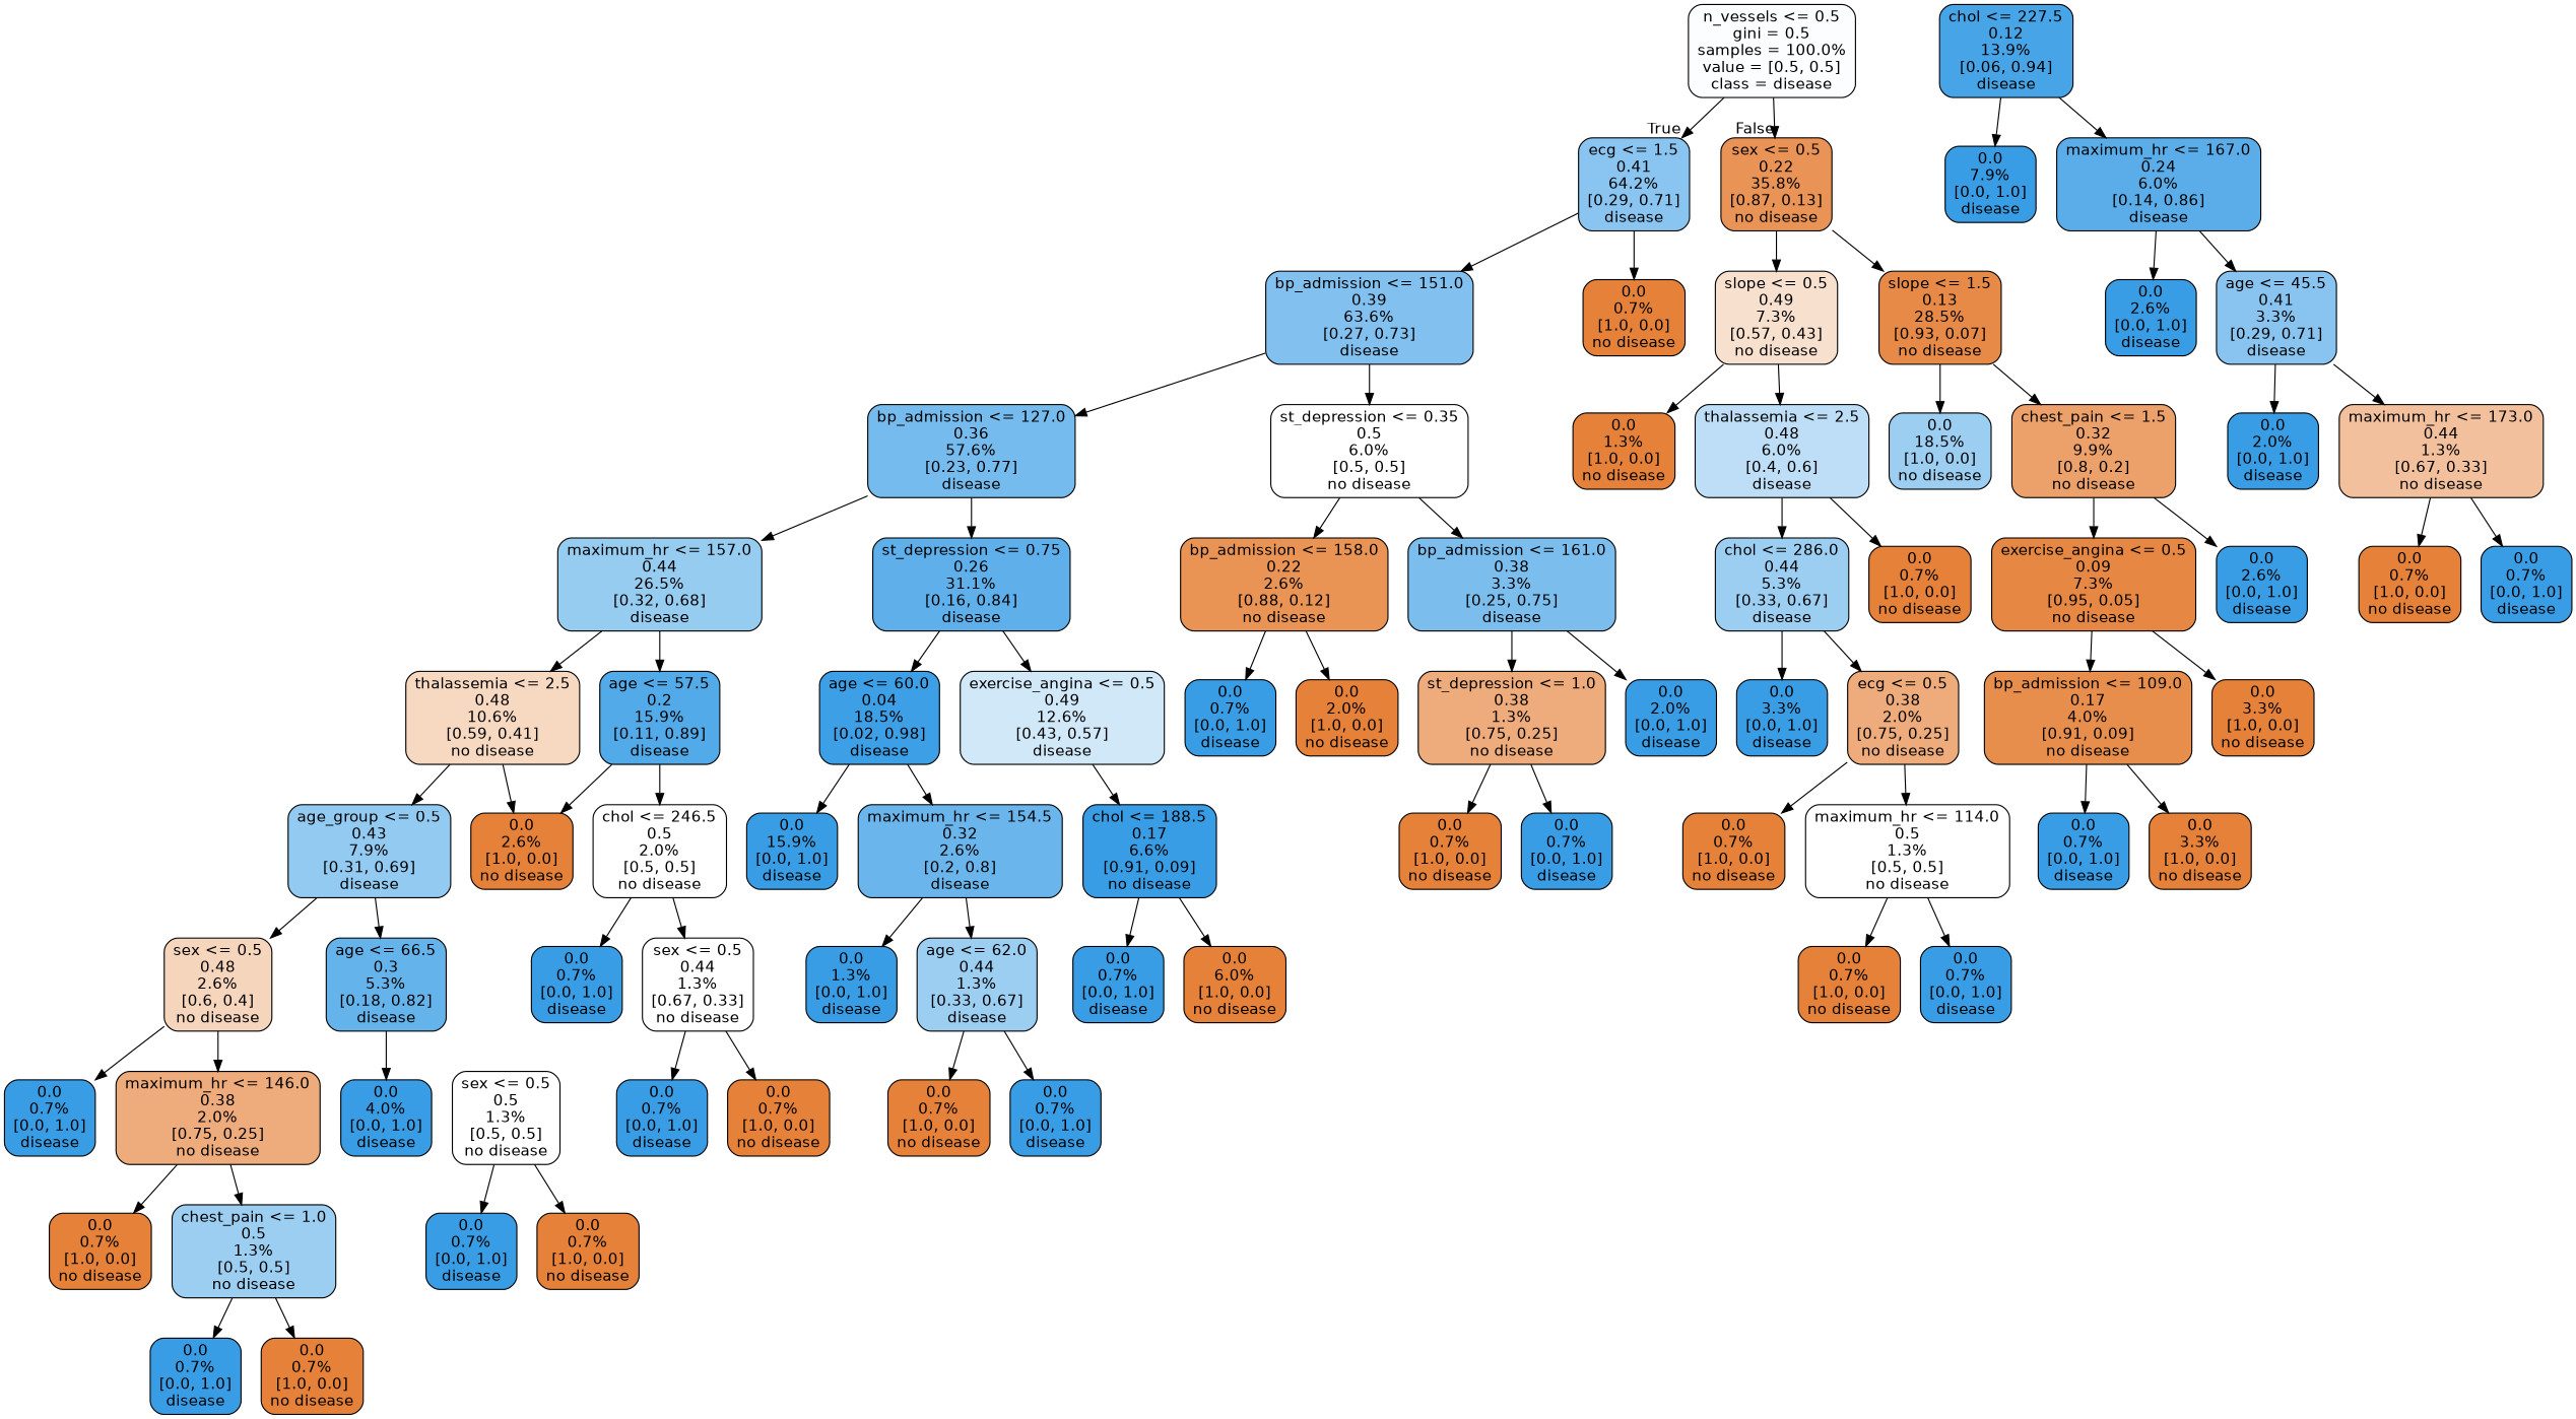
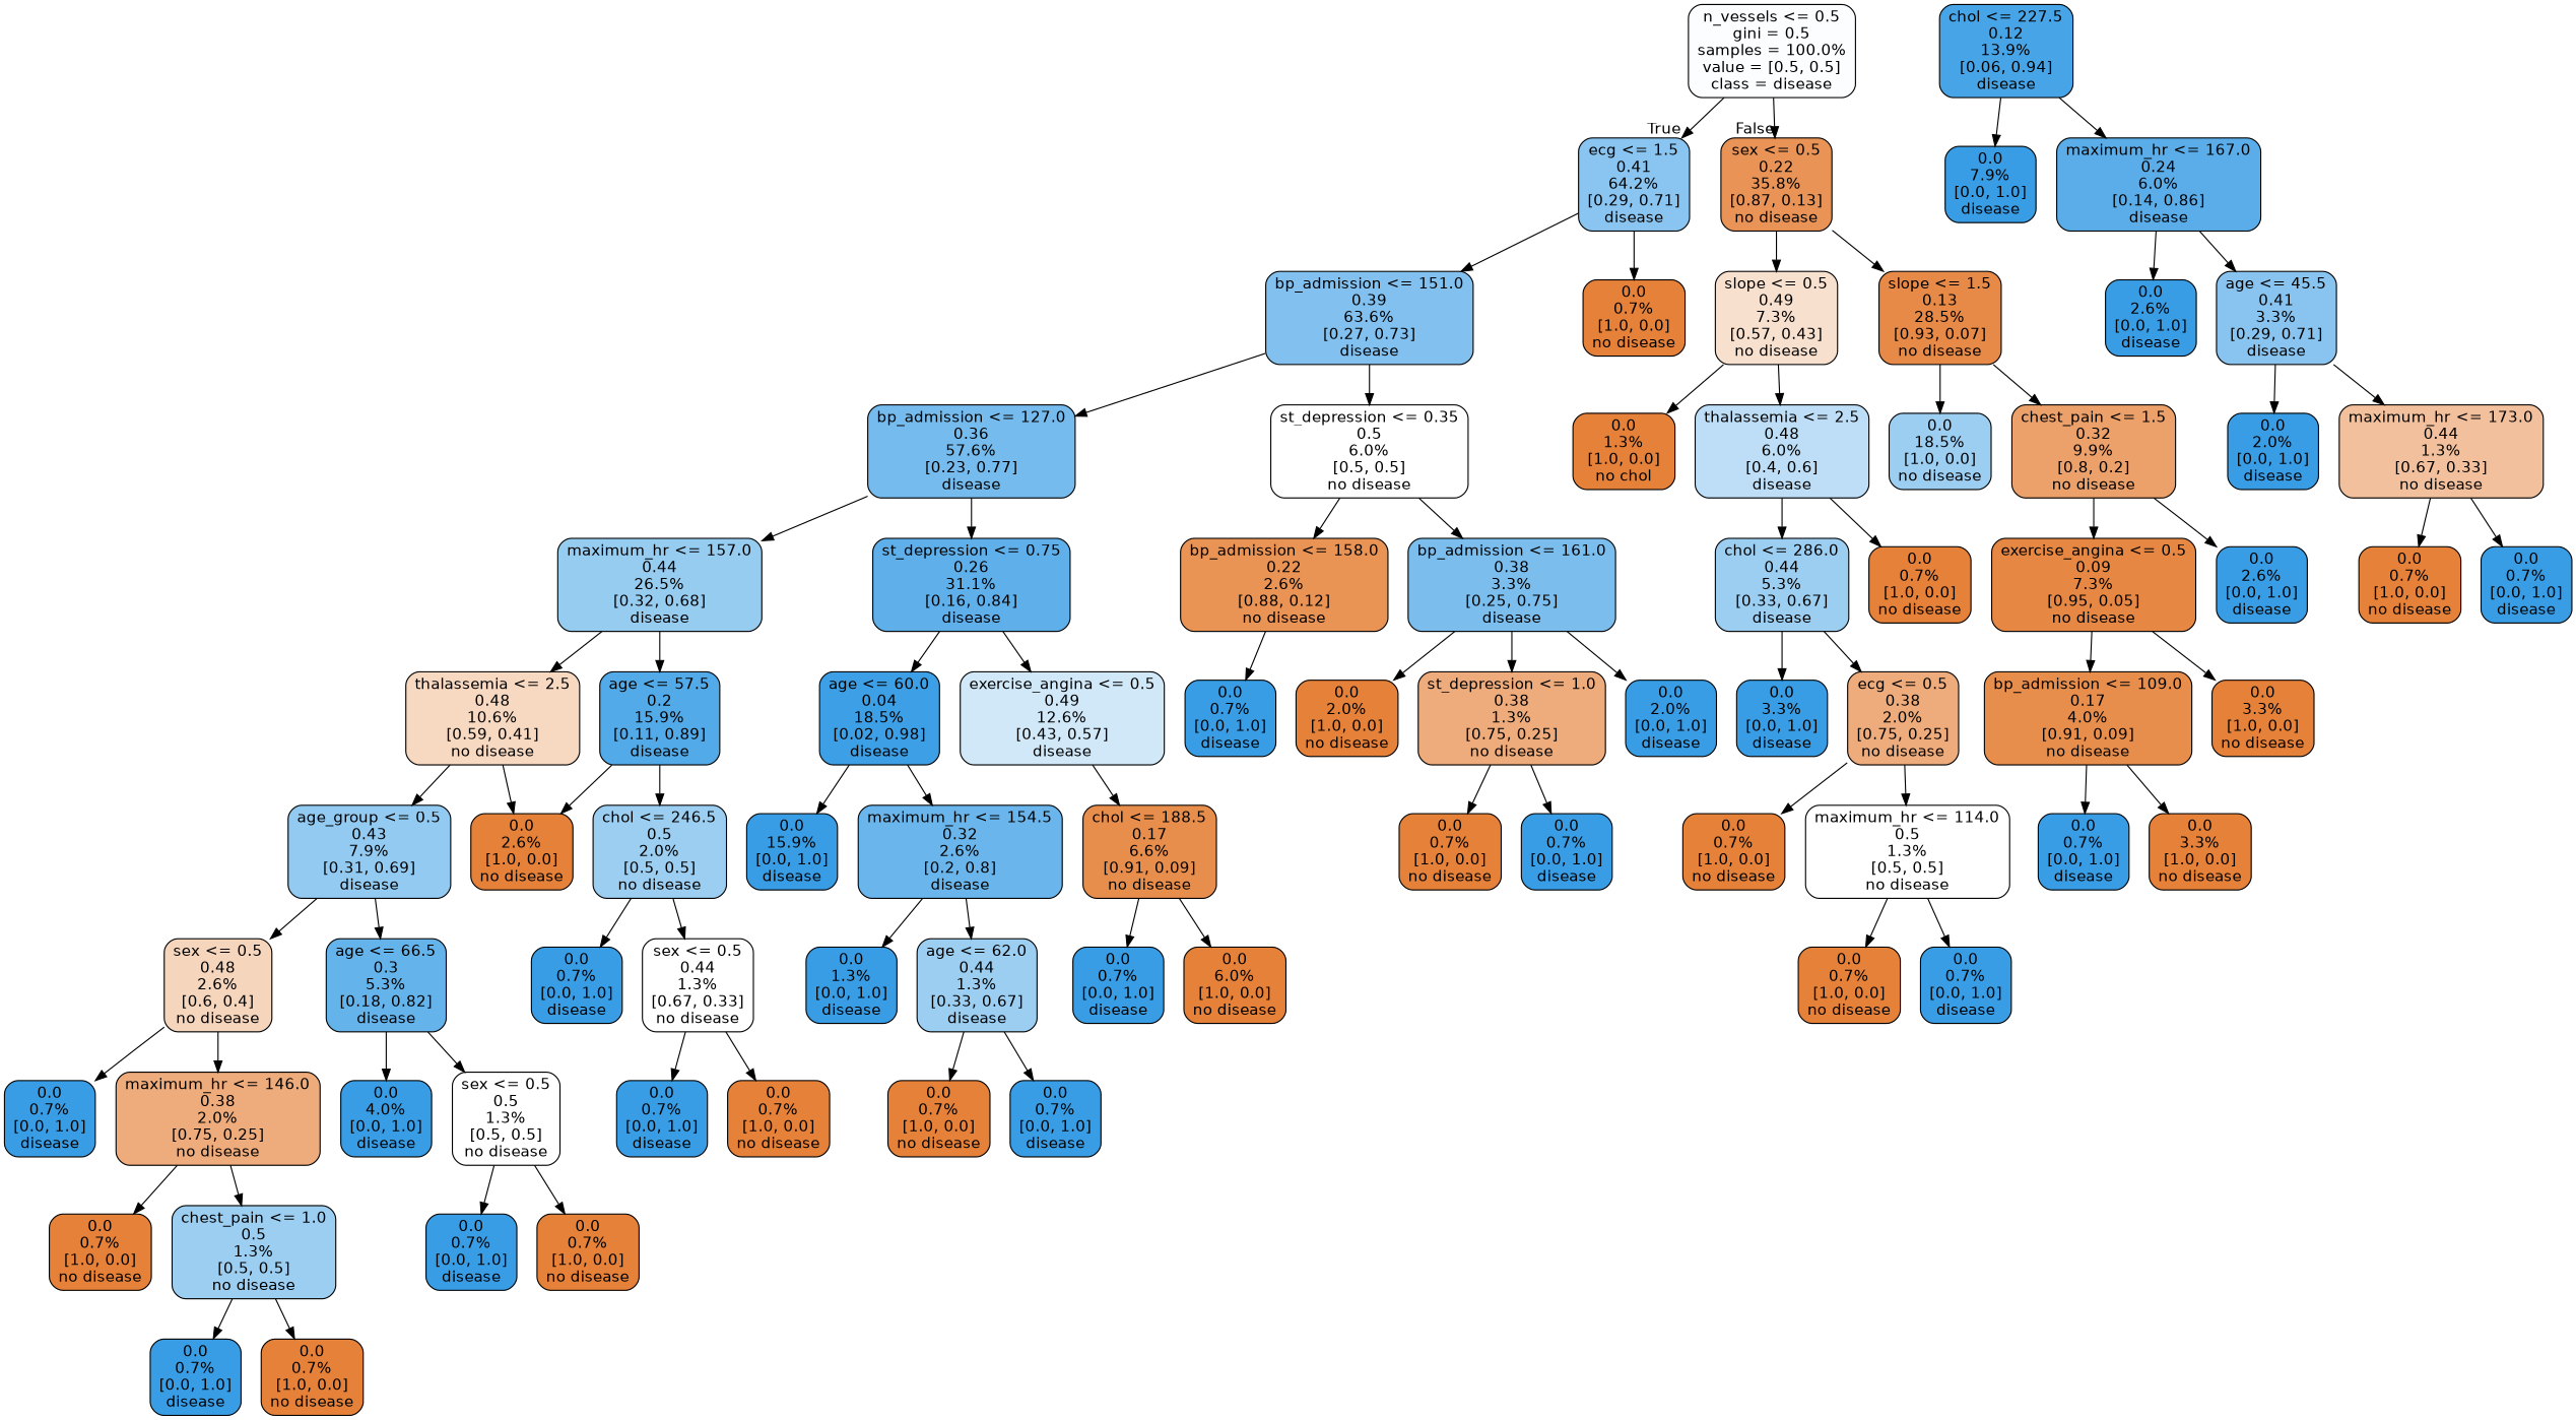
  digraph {
    node [color=black fillcolor="#399de5" fontname=helvetica shape=box style="filled, rounded"]
    edge [fontname=helvetica]
    n1 [fillcolor="#fcfdff" label="n_vessels <= 0.5\ngini = 0.5\nsamples = 100.0%\nvalue = [0.5, 0.5]\nclass = disease"]
    n2 [fillcolor="#89c5f0" label="ecg <= 1.5\n0.41\n64.2%\n[0.29, 0.71]\ndisease"]
    n3 [fillcolor="#e99356" label="sex <= 0.5\n0.22\n35.8%\n[0.87, 0.13]\nno disease"]
    n4 [fillcolor="#82c1ef" label="bp_admission <= 151.0\n0.39\n63.6%\n[0.27, 0.73]\ndisease"]
    n5 [fillcolor="#e58139" label="0.0\n0.7%\n[1.0, 0.0]\nno disease"]
    n6 [fillcolor="#f8e0ce" label="slope <= 0.5\n0.49\n7.3%\n[0.57, 0.43]\nno disease"]
    n7 [fillcolor="#e78a48" label="slope <= 1.5\n0.13\n28.5%\n[0.93, 0.07]\nno disease"]
    n8 [fillcolor="#76bbed" label="bp_admission <= 127.0\n0.36\n57.6%\n[0.23, 0.77]\ndisease"]
    n9 [fillcolor="#ffffff" label="st_depression <= 0.35\n0.5\n6.0%\n[0.5, 0.5]\nno disease"]
    n10 [fillcolor="#97ccf1" label="maximum_hr <= 157.0\n0.44\n26.5%\n[0.32, 0.68]\ndisease"]
    n11 [fillcolor="#5eafea" label="st_depression <= 0.75\n0.26\n31.1%\n[0.16, 0.84]\ndisease"]
    n12 [fillcolor="#e99355" label="bp_admission <= 158.0\n0.22\n2.6%\n[0.88, 0.12]\nno disease"]
    n13 [fillcolor="#7bbeee" label="bp_admission <= 161.0\n0.38\n3.3%\n[0.25, 0.75]\ndisease"]
    n14 [fillcolor="#f7d8c1" label="thalassemia <= 2.5\n0.48\n10.6%\n[0.59, 0.41]\nno disease"]
    n15 [fillcolor="#53aae8" label="age <= 57.5\n0.2\n15.9%\n[0.11, 0.89]\ndisease"]
    n16 [fillcolor="#3d9fe6" label="age <= 60.0\n0.04\n18.5%\n[0.02, 0.98]\ndisease"]
    n17 [fillcolor="#d1e8f9" label="exercise_angina <= 0.5\n0.49\n12.6%\n[0.43, 0.57]\ndisease"]
    n18 [fillcolor="#93caf1" label="age_group <= 0.5\n0.43\n7.9%\n[0.31, 0.69]\ndisease"]
    n19 [fillcolor="#e58139" label="0.0\n2.6%\n[1.0, 0.0]\nno disease"]
-   n20 [fillcolor="#ffffff" label="chol <= 246.5\n0.5\n2.0%\n[0.5, 0.5]\nno disease"]
+   n20 [fillcolor="#9ccef2" label="chol <= 246.5\n0.5\n2.0%\n[0.5, 0.5]\nno disease"]
    n21 [fillcolor="#f6d5bd" label="sex <= 0.5\n0.48\n2.6%\n[0.6, 0.4]\nno disease"]
    n22 [fillcolor="#65b3eb" label="age <= 66.5\n0.3\n5.3%\n[0.18, 0.82]\ndisease"]
    n23 [label="0.0\n0.7%\n[0.0, 1.0]\ndisease"]
    n24 [fillcolor="#eeab7b" label="maximum_hr <= 146.0\n0.38\n2.0%\n[0.75, 0.25]\nno disease"]
    n25 [label="0.0\n4.0%\n[0.0, 1.0]\ndisease"]
    n26 [fillcolor="#ffffff" label="sex <= 0.5\n0.5\n1.3%\n[0.5, 0.5]\nno disease"]
    n27 [fillcolor="#e58139" label="0.0\n0.7%\n[1.0, 0.0]\nno disease"]
    n28 [fillcolor="#9ccef2" label="chest_pain <= 1.0\n0.5\n1.3%\n[0.5, 0.5]\nno disease"]
    n29 [label="0.0\n0.7%\n[0.0, 1.0]\ndisease"]
    n30 [fillcolor="#e58139" label="0.0\n0.7%\n[1.0, 0.0]\nno disease"]
    n31 [label="0.0\n0.7%\n[0.0, 1.0]\ndisease"]
    n32 [fillcolor="#e58139" label="0.0\n0.7%\n[1.0, 0.0]\nno disease"]
    n33 [fillcolor="#47a4e7" label="chol <= 227.5\n0.12\n13.9%\n[0.06, 0.94]\ndisease"]
    n34 [label="0.0\n7.9%\n[0.0, 1.0]\ndisease"]
    n35 [fillcolor="#5aade9" label="maximum_hr <= 167.0\n0.24\n6.0%\n[0.14, 0.86]\ndisease"]
    n36 [label="0.0\n0.7%\n[0.0, 1.0]\ndisease"]
    n37 [fillcolor="#ffffff" label="sex <= 0.5\n0.44\n1.3%\n[0.67, 0.33]\nno disease"]
    n38 [label="0.0\n2.6%\n[0.0, 1.0]\ndisease"]
    n39 [fillcolor="#88c4ef" label="age <= 45.5\n0.41\n3.3%\n[0.29, 0.71]\ndisease"]
    n40 [label="0.0\n2.0%\n[0.0, 1.0]\ndisease"]
    n41 [fillcolor="#f2c09c" label="maximum_hr <= 173.0\n0.44\n1.3%\n[0.67, 0.33]\nno disease"]
    n42 [fillcolor="#e58139" label="0.0\n0.7%\n[1.0, 0.0]\nno disease"]
    n43 [label="0.0\n0.7%\n[0.0, 1.0]\ndisease"]
    n44 [label="0.0\n0.7%\n[0.0, 1.0]\ndisease"]
    n45 [fillcolor="#e58139" label="0.0\n0.7%\n[1.0, 0.0]\nno disease"]
    n46 [label="0.0\n15.9%\n[0.0, 1.0]\ndisease"]
    n47 [fillcolor="#6ab6ec" label="maximum_hr <= 154.5\n0.32\n2.6%\n[0.2, 0.8]\ndisease"]
-   n48 [label="chol <= 188.5\n0.17\n6.6%\n[0.91, 0.09]\nno disease"]
+   n48 [fillcolor="#e88e4d" label="chol <= 188.5\n0.17\n6.6%\n[0.91, 0.09]\nno disease"]
    n49 [label="0.0\n1.3%\n[0.0, 1.0]\ndisease"]
    n50 [fillcolor="#9ccef2" label="age <= 62.0\n0.44\n1.3%\n[0.33, 0.67]\ndisease"]
    n51 [fillcolor="#e58139" label="0.0\n0.7%\n[1.0, 0.0]\nno disease"]
    n52 [label="0.0\n0.7%\n[0.0, 1.0]\ndisease"]
    n53 [label="0.0\n0.7%\n[0.0, 1.0]\ndisease"]
    n54 [fillcolor="#e58139" label="0.0\n6.0%\n[1.0, 0.0]\nno disease"]
    n55 [label="0.0\n0.7%\n[0.0, 1.0]\ndisease"]
    n56 [fillcolor="#e58139" label="0.0\n2.0%\n[1.0, 0.0]\nno disease"]
    n57 [fillcolor="#eeab7b" label="st_depression <= 1.0\n0.38\n1.3%\n[0.75, 0.25]\nno disease"]
    n58 [label="0.0\n2.0%\n[0.0, 1.0]\ndisease"]
    n59 [fillcolor="#e58139" label="0.0\n0.7%\n[1.0, 0.0]\nno disease"]
    n60 [label="0.0\n0.7%\n[0.0, 1.0]\ndisease"]
-   n61 [fillcolor="#e58139" label="0.0\n1.3%\n[1.0, 0.0]\nno disease"]
+   n61 [fillcolor="#e58139" label="0.0\n1.3%\n[1.0, 0.0]\nno chol"]
    n62 [fillcolor="#bddef6" label="thalassemia <= 2.5\n0.48\n6.0%\n[0.4, 0.6]\ndisease"]
    n63 [fillcolor="#9ccef2" label="0.0\n18.5%\n[1.0, 0.0]\nno disease"]
    n64 [fillcolor="#eca06a" label="chest_pain <= 1.5\n0.32\n9.9%\n[0.8, 0.2]\nno disease"]
    n65 [fillcolor="#9ccef2" label="chol <= 286.0\n0.44\n5.3%\n[0.33, 0.67]\ndisease"]
    n66 [fillcolor="#e58139" label="0.0\n0.7%\n[1.0, 0.0]\nno disease"]
    n67 [label="0.0\n3.3%\n[0.0, 1.0]\ndisease"]
    n68 [fillcolor="#eeab7b" label="ecg <= 0.5\n0.38\n2.0%\n[0.75, 0.25]\nno disease"]
    n69 [fillcolor="#e58139" label="0.0\n0.7%\n[1.0, 0.0]\nno disease"]
    n70 [fillcolor="#ffffff" label="maximum_hr <= 114.0\n0.5\n1.3%\n[0.5, 0.5]\nno disease"]
    n71 [fillcolor="#e58139" label="0.0\n0.7%\n[1.0, 0.0]\nno disease"]
    n72 [label="0.0\n0.7%\n[0.0, 1.0]\ndisease"]
    n73 [fillcolor="#e68743" label="exercise_angina <= 0.5\n0.09\n7.3%\n[0.95, 0.05]\nno disease"]
    n74 [label="0.0\n2.6%\n[0.0, 1.0]\ndisease"]
    n75 [fillcolor="#e88e4d" label="bp_admission <= 109.0\n0.17\n4.0%\n[0.91, 0.09]\nno disease"]
    n76 [fillcolor="#e58139" label="0.0\n3.3%\n[1.0, 0.0]\nno disease"]
    n77 [label="0.0\n0.7%\n[0.0, 1.0]\ndisease"]
    n78 [fillcolor="#e58139" label="0.0\n3.3%\n[1.0, 0.0]\nno disease"]
    n1 -> n2 [headlabel=True labelangle=45 labeldistance=2.5]
    n1 -> n3 [headlabel=False labelangle=-45 labeldistance=2.5]
    n2 -> n4
    n2 -> n5
    n3 -> n6
    n3 -> n7
    n4 -> n8
    n4 -> n9
    n6 -> n61
    n6 -> n62
    n7 -> n63
    n7 -> n64
    n8 -> n10
    n8 -> n11
    n9 -> n12
    n9 -> n13
    n10 -> n14
    n10 -> n15
    n11 -> n16
    n11 -> n17
    n12 -> n55
-   n12 -> n56
+   n13 -> n56
    n13 -> n57
    n13 -> n58
    n14 -> n18
    n14 -> n19
    n15 -> n19
    n15 -> n20
    n16 -> n46
    n16 -> n47
    n17 -> n48
    n18 -> n21
    n18 -> n22
    n20 -> n36
    n20 -> n37
    n21 -> n23
    n21 -> n24
    n22 -> n25
+   n22 -> n26
    n24 -> n27
    n24 -> n28
    n26 -> n31
    n26 -> n32
    n28 -> n29
    n28 -> n30
    n33 -> n34
    n33 -> n35
    n35 -> n38
    n35 -> n39
    n37 -> n44
    n37 -> n45
    n39 -> n40
    n39 -> n41
    n41 -> n42
    n41 -> n43
    n47 -> n49
    n47 -> n50
    n48 -> n53
    n48 -> n54
    n50 -> n51
    n50 -> n52
    n57 -> n59
    n57 -> n60
    n62 -> n65
    n62 -> n66
    n64 -> n73
    n64 -> n74
    n65 -> n67
    n65 -> n68
    n68 -> n69
    n68 -> n70
    n70 -> n71
    n70 -> n72
    n73 -> n75
    n73 -> n76
    n75 -> n77
    n75 -> n78
  }
